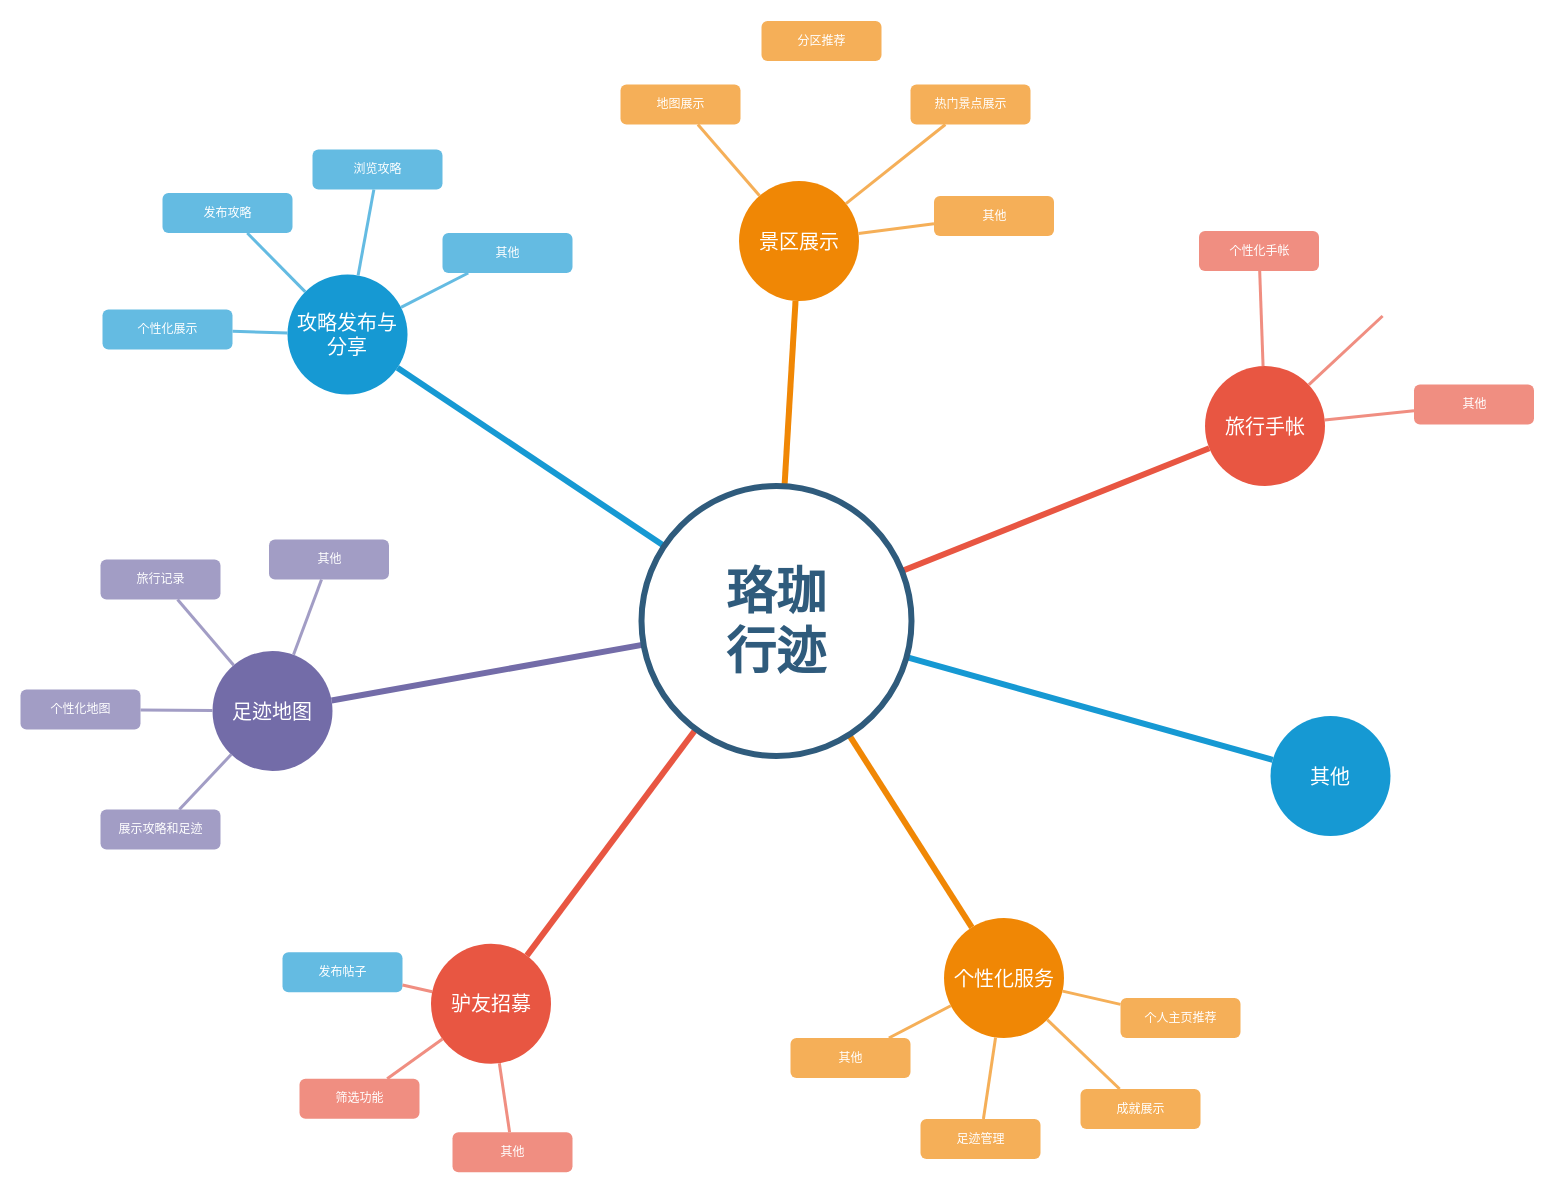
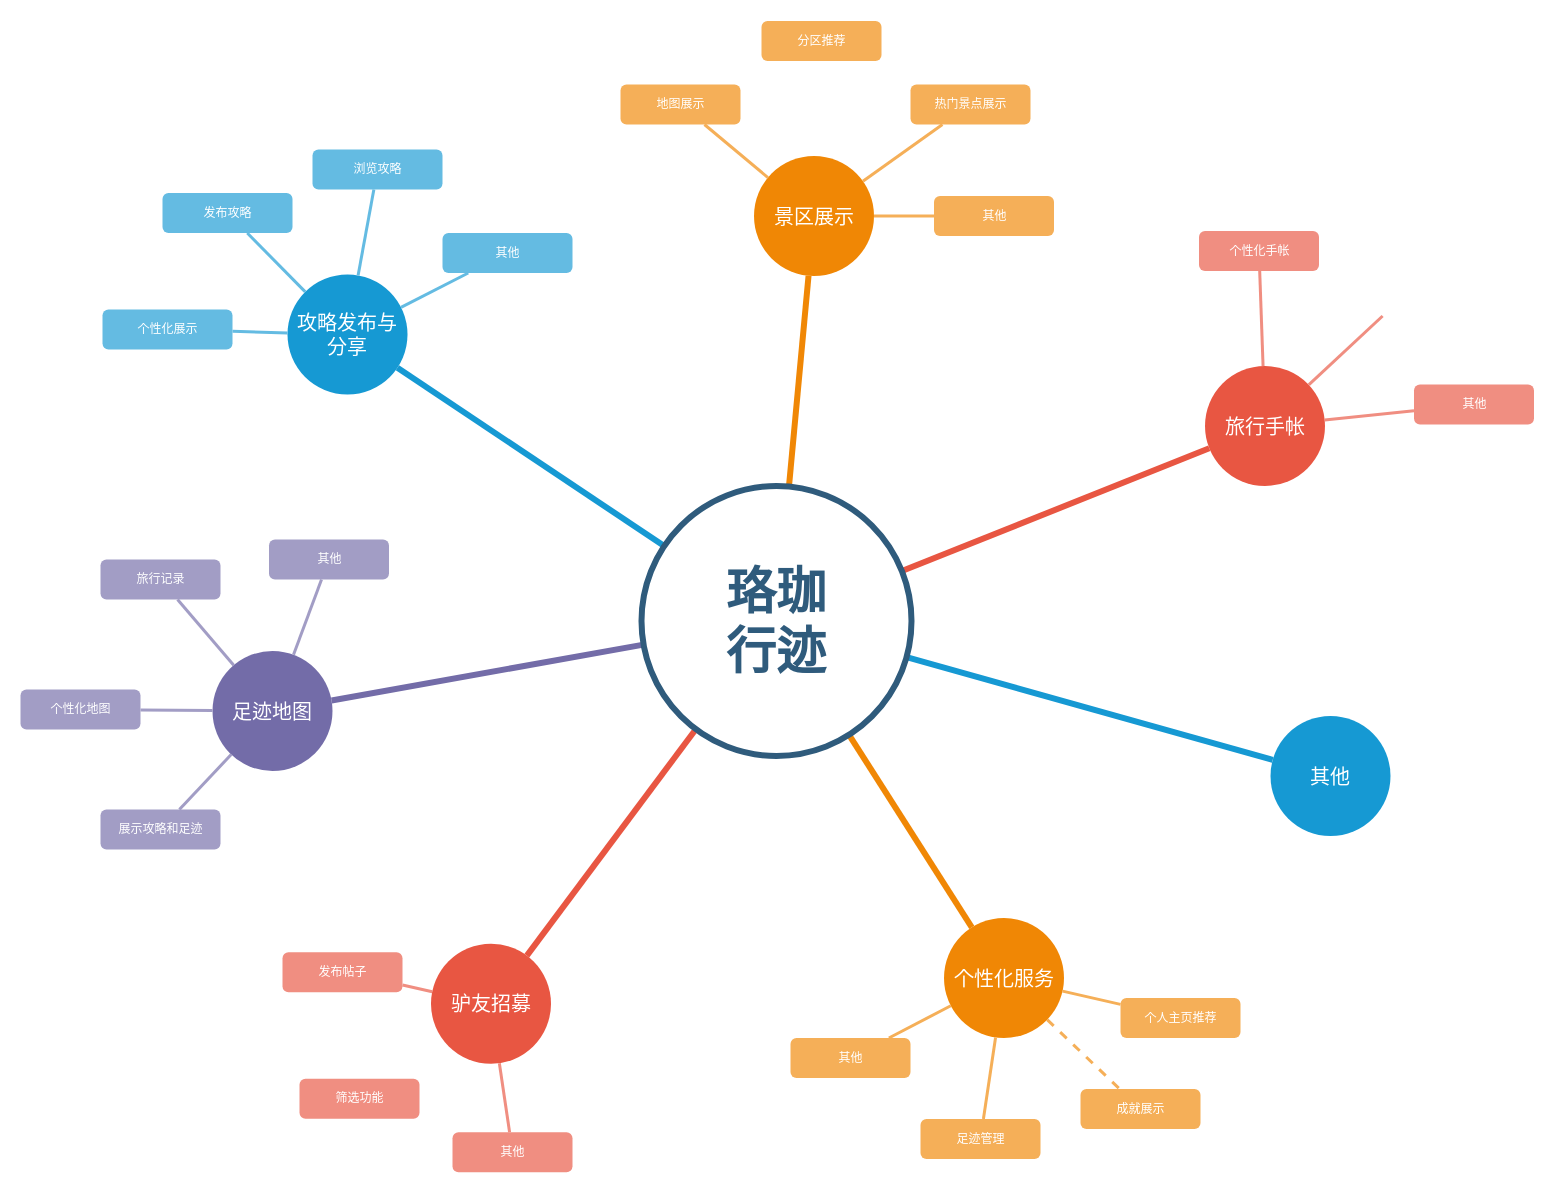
  <mxCell id="0" />
  <mxCell id="1" parent="0" />
  <mxCell id="2" value="攻略发布与分享" style="ellipse;whiteSpace=wrap;html=1;shadow=0;fontFamily=Helvetica;fontSize=20;fontColor=#FFFFFF;align=center;strokeWidth=3;fillColor=#1699D3;strokeColor=none;" vertex="1" parent="1"><mxGeometry x="287" y="274" width="120" height="120" as="geometry" /></mxCell>
- <mxCell id="3" value="景区展示" style="ellipse;whiteSpace=wrap;html=1;shadow=0;fontFamily=Helvetica;fontSize=20;fontColor=#FFFFFF;align=center;strokeWidth=3;fillColor=#F08705;strokeColor=none;gradientColor=none;" vertex="1" parent="1"><mxGeometry x="738.5" y="180.5" width="120" height="120" as="geometry" /></mxCell>
+ <mxCell id="3" value="景区展示" style="ellipse;whiteSpace=wrap;html=1;shadow=0;fontFamily=Helvetica;fontSize=20;fontColor=#FFFFFF;align=center;strokeWidth=3;fillColor=#F08705;strokeColor=none;gradientColor=none;" vertex="1" parent="1"><mxGeometry x="753.5" y="155.5" width="120" height="120" as="geometry" /></mxCell>
  <mxCell id="4" value="旅行手帐" style="ellipse;whiteSpace=wrap;html=1;shadow=0;fontFamily=Helvetica;fontSize=20;fontColor=#FFFFFF;align=center;strokeWidth=3;fillColor=#E85642;strokeColor=none;" vertex="1" parent="1"><mxGeometry x="1204.5" y="365.5" width="120" height="120" as="geometry" /></mxCell>
  <mxCell id="5" value="其他" style="ellipse;whiteSpace=wrap;html=1;shadow=0;fontFamily=Helvetica;fontSize=20;fontColor=#FFFFFF;align=center;strokeWidth=3;fillColor=#1699D3;strokeColor=none;" vertex="1" parent="1"><mxGeometry x="1270" y="715.5" width="120" height="120" as="geometry" /></mxCell>
  <mxCell id="6" value="个性化服务" style="ellipse;whiteSpace=wrap;html=1;shadow=0;fontFamily=Helvetica;fontSize=20;fontColor=#FFFFFF;align=center;strokeWidth=3;fillColor=#F08705;strokeColor=none;" vertex="1" parent="1"><mxGeometry x="943.5" y="917.5" width="120" height="120" as="geometry" /></mxCell>
  <mxCell id="7" value="驴友招募" style="ellipse;whiteSpace=wrap;html=1;shadow=0;fontFamily=Helvetica;fontSize=20;fontColor=#FFFFFF;align=center;strokeWidth=3;fillColor=#E85642;strokeColor=none;" vertex="1" parent="1"><mxGeometry x="430.5" y="943.25" width="120" height="120" as="geometry" /></mxCell>
  <mxCell id="8" style="endArrow=none;strokeWidth=6;strokeColor=#1699D3;html=1;" edge="1" parent="1" source="50" target="2"><mxGeometry relative="1" as="geometry" /></mxCell>
  <mxCell id="9" style="endArrow=none;strokeWidth=6;strokeColor=#f08705;html=1;" edge="1" parent="1" source="50" target="3"><mxGeometry relative="1" as="geometry" /></mxCell>
  <mxCell id="10" style="endArrow=none;strokeWidth=6;strokeColor=#E85642;html=1;" edge="1" parent="1" source="50" target="4"><mxGeometry relative="1" as="geometry" /></mxCell>
  <mxCell id="11" style="endArrow=none;strokeWidth=6;strokeColor=#1699D3;html=1;" edge="1" parent="1" source="50" target="5"><mxGeometry relative="1" as="geometry" /></mxCell>
  <mxCell id="12" style="endArrow=none;strokeWidth=6;strokeColor=#736CA8;html=1;" edge="1" parent="1" source="50" target="51"><mxGeometry relative="1" as="geometry" /></mxCell>
  <mxCell id="13" value="" style="edgeStyle=none;endArrow=none;strokeWidth=6;strokeColor=#F08705;html=1;" edge="1" parent="1" source="50" target="6"><mxGeometry x="181" y="226.5" width="100" height="100" as="geometry"><mxPoint x="-139" y="135.5" as="sourcePoint" /><mxPoint x="-39" y="35.5" as="targetPoint" /></mxGeometry></mxCell>
  <mxCell id="14" value="" style="edgeStyle=none;endArrow=none;strokeWidth=6;strokeColor=#E85642;html=1;" edge="1" parent="1" source="50" target="7"><mxGeometry x="181" y="226.5" width="100" height="100" as="geometry"><mxPoint x="-139" y="135.5" as="sourcePoint" /><mxPoint x="-39" y="35.5" as="targetPoint" /></mxGeometry></mxCell>
  <mxCell id="15" value="个性化展示" style="rounded=1;fillColor=#64BBE2;strokeColor=none;strokeWidth=3;shadow=0;html=1;fontColor=#FFFFFF;" vertex="1" parent="1"><mxGeometry x="102" y="309" width="130" height="40" as="geometry" /></mxCell>
  <mxCell id="16" value="发布攻略" style="rounded=1;fillColor=#64BBE2;strokeColor=none;strokeWidth=3;shadow=0;html=1;fontColor=#FFFFFF;" vertex="1" parent="1"><mxGeometry x="162" y="192.5" width="130" height="40" as="geometry" /></mxCell>
  <mxCell id="17" value="浏览攻略" style="rounded=1;fillColor=#64BBE2;strokeColor=none;strokeWidth=3;shadow=0;html=1;fontColor=#FFFFFF;" vertex="1" parent="1"><mxGeometry x="312" y="149" width="130" height="40" as="geometry" /></mxCell>
  <mxCell id="18" value="其他" style="rounded=1;fillColor=#64BBE2;strokeColor=none;strokeWidth=3;shadow=0;html=1;fontColor=#FFFFFF;" vertex="1" parent="1"><mxGeometry x="442" y="232.5" width="130" height="40" as="geometry" /></mxCell>
  <mxCell id="19" value="" style="edgeStyle=none;endArrow=none;strokeWidth=3;strokeColor=#64BBE2;html=1;" edge="1" parent="1" source="2" target="15"><mxGeometry x="-221.5" y="56.5" width="100" height="100" as="geometry"><mxPoint x="-458" y="159" as="sourcePoint" /><mxPoint x="-358" y="59" as="targetPoint" /></mxGeometry></mxCell>
  <mxCell id="20" value="" style="edgeStyle=none;endArrow=none;strokeWidth=3;strokeColor=#64BBE2;html=1;" edge="1" parent="1" source="2" target="16"><mxGeometry x="-221.5" y="56.5" width="100" height="100" as="geometry"><mxPoint x="-458" y="159" as="sourcePoint" /><mxPoint x="-358" y="59" as="targetPoint" /></mxGeometry></mxCell>
  <mxCell id="21" value="" style="edgeStyle=none;endArrow=none;strokeWidth=3;strokeColor=#64BBE2;html=1;" edge="1" parent="1" source="2" target="17"><mxGeometry x="-221.5" y="56.5" width="100" height="100" as="geometry"><mxPoint x="-458" y="159" as="sourcePoint" /><mxPoint x="-358" y="59" as="targetPoint" /></mxGeometry></mxCell>
  <mxCell id="22" value="" style="edgeStyle=none;endArrow=none;strokeWidth=3;strokeColor=#64BBE2;html=1;" edge="1" parent="1" source="2" target="18"><mxGeometry x="-221.5" y="56.5" width="100" height="100" as="geometry"><mxPoint x="-458" y="159" as="sourcePoint" /><mxPoint x="-358" y="59" as="targetPoint" /></mxGeometry></mxCell>
  <mxCell id="23" value="地图展示" style="rounded=1;fillColor=#f5af58;strokeColor=none;strokeWidth=3;shadow=0;html=1;fontColor=#FFFFFF;" vertex="1" parent="1"><mxGeometry x="620" y="84" width="120" height="40" as="geometry" /></mxCell>
  <mxCell id="24" value="分区推荐" style="rounded=1;fillColor=#f5af58;strokeColor=none;strokeWidth=3;shadow=0;html=1;fontColor=#FFFFFF;" vertex="1" parent="1"><mxGeometry x="761" y="20.5" width="120" height="40" as="geometry" /></mxCell>
  <mxCell id="25" value="热门景点展示" style="rounded=1;fillColor=#f5af58;strokeColor=none;strokeWidth=3;shadow=0;html=1;fontColor=#FFFFFF;" vertex="1" parent="1"><mxGeometry x="910" y="84" width="120" height="40" as="geometry" /></mxCell>
  <mxCell id="26" value="其他" style="rounded=1;fillColor=#f5af58;strokeColor=none;strokeWidth=3;shadow=0;html=1;fontColor=#FFFFFF;" vertex="1" parent="1"><mxGeometry x="933.5" y="195.5" width="120" height="40" as="geometry" /></mxCell>
  <mxCell id="27" value="" style="edgeStyle=none;endArrow=none;strokeWidth=3;strokeColor=#F5AF58;html=1;" edge="1" parent="1" source="3" target="23"><mxGeometry x="3.5" y="21.5" width="100" height="100" as="geometry"><mxPoint x="-346.5" y="35.5" as="sourcePoint" /><mxPoint x="-246.5" y="-64.5" as="targetPoint" /></mxGeometry></mxCell>
  <mxCell id="28" value="" style="edgeStyle=none;endArrow=none;strokeWidth=3;strokeColor=#F5AF58;html=1;" edge="1" parent="1" source="3" target="25"><mxGeometry x="3.5" y="21.5" width="100" height="100" as="geometry"><mxPoint x="-346.5" y="35.5" as="sourcePoint" /><mxPoint x="-246.5" y="-64.5" as="targetPoint" /></mxGeometry></mxCell>
  <mxCell id="29" value="" style="edgeStyle=none;endArrow=none;strokeWidth=3;strokeColor=#F5AF58;html=1;" edge="1" parent="1" source="3" target="26"><mxGeometry x="3.5" y="21.5" width="100" height="100" as="geometry"><mxPoint x="-346.5" y="35.5" as="sourcePoint" /><mxPoint x="-246.5" y="-64.5" as="targetPoint" /></mxGeometry></mxCell>
  <mxCell id="30" value="其他" style="rounded=1;fillColor=#f08e81;strokeColor=none;strokeWidth=3;shadow=0;html=1;fontColor=#FFFFFF;" vertex="1" parent="1"><mxGeometry x="1413.5" y="384" width="120" height="40" as="geometry" /></mxCell>
  <mxCell id="31" value="个性化手帐" style="rounded=1;fillColor=#f08e81;strokeColor=none;strokeWidth=3;shadow=0;html=1;fontColor=#FFFFFF;" vertex="1" parent="1"><mxGeometry x="1198.5" y="230.5" width="120" height="40" as="geometry" /></mxCell>
  <mxCell id="32" value="自定义组件" style="rounded=1;fillColor=#ffffff;strokeColor=none;strokeWidth=3;shadow=0;html=1;fontColor=#FFFFFF;" vertex="1" parent="1"><mxGeometry x="1343.5" y="275.5" width="120" height="40" as="geometry" /></mxCell>
  <mxCell id="33" value="" style="edgeStyle=none;endArrow=none;strokeWidth=3;strokeColor=#F08E81;html=1;" edge="1" parent="1" source="4" target="31"><mxGeometry x="31" y="106.5" width="100" height="100" as="geometry"><mxPoint x="-465.5" y="210.5" as="sourcePoint" /><mxPoint x="-365.5" y="110.5" as="targetPoint" /></mxGeometry></mxCell>
  <mxCell id="34" value="" style="edgeStyle=none;endArrow=none;strokeWidth=3;strokeColor=#F08E81;html=1;" edge="1" parent="1" source="4" target="32"><mxGeometry x="31" y="106.5" width="100" height="100" as="geometry"><mxPoint x="-465.5" y="210.5" as="sourcePoint" /><mxPoint x="-365.5" y="110.5" as="targetPoint" /></mxGeometry></mxCell>
  <mxCell id="35" value="" style="edgeStyle=none;endArrow=none;strokeWidth=3;strokeColor=#F08E81;html=1;" edge="1" parent="1" source="4" target="30"><mxGeometry x="31" y="106.5" width="100" height="100" as="geometry"><mxPoint x="-465.5" y="210.5" as="sourcePoint" /><mxPoint x="-365.5" y="110.5" as="targetPoint" /></mxGeometry></mxCell>
  <mxCell id="36" value="个人主页推荐" style="rounded=1;fillColor=#f5af58;strokeColor=none;strokeWidth=3;shadow=0;html=1;fontColor=#FFFFFF;" vertex="1" parent="1"><mxGeometry x="1120" y="997.5" width="120" height="40" as="geometry" /></mxCell>
  <mxCell id="37" value="成就展示" style="rounded=1;fillColor=#f5af58;strokeColor=none;strokeWidth=3;shadow=0;html=1;fontColor=#FFFFFF;" vertex="1" parent="1"><mxGeometry x="1080" y="1088.5" width="120" height="40" as="geometry" /></mxCell>
  <mxCell id="38" value="足迹管理" style="rounded=1;fillColor=#f5af58;strokeColor=none;strokeWidth=3;shadow=0;html=1;fontColor=#FFFFFF;" vertex="1" parent="1"><mxGeometry x="920" y="1118.5" width="120" height="40" as="geometry" /></mxCell>
  <mxCell id="39" value="其他" style="rounded=1;fillColor=#f5af58;strokeColor=none;strokeWidth=3;shadow=0;html=1;fontColor=#FFFFFF;" vertex="1" parent="1"><mxGeometry x="790" y="1037.5" width="120" height="40" as="geometry" /></mxCell>
  <mxCell id="40" value="" style="edgeStyle=none;endArrow=none;strokeWidth=3;strokeColor=#F5AF58;html=1;" edge="1" parent="1" source="6" target="36"><mxGeometry x="243.5" y="39" width="100" height="100" as="geometry"><mxPoint x="23.5" y="-252.5" as="sourcePoint" /><mxPoint x="123.5" y="-352.5" as="targetPoint" /></mxGeometry></mxCell>
- <mxCell id="41" value="" style="edgeStyle=none;endArrow=none;strokeWidth=3;strokeColor=#F5AF58;html=1;" edge="1" parent="1" source="6" target="37"><mxGeometry x="243.5" y="39" width="100" height="100" as="geometry"><mxPoint x="23.5" y="-252.5" as="sourcePoint" /><mxPoint x="123.5" y="-352.5" as="targetPoint" /></mxGeometry></mxCell>
+ <mxCell id="41" value="" style="edgeStyle=none;endArrow=none;strokeWidth=3;strokeColor=#F5AF58;html=1;dashed=1;" edge="1" parent="1" source="6" target="37"><mxGeometry x="243.5" y="39" width="100" height="100" as="geometry"><mxPoint x="23.5" y="-252.5" as="sourcePoint" /><mxPoint x="123.5" y="-352.5" as="targetPoint" /></mxGeometry></mxCell>
  <mxCell id="42" value="" style="edgeStyle=none;endArrow=none;strokeWidth=3;strokeColor=#F5AF58;html=1;" edge="1" parent="1" source="6" target="38"><mxGeometry x="243.5" y="39" width="100" height="100" as="geometry"><mxPoint x="23.5" y="-252.5" as="sourcePoint" /><mxPoint x="123.5" y="-352.5" as="targetPoint" /></mxGeometry></mxCell>
  <mxCell id="43" value="" style="edgeStyle=none;endArrow=none;strokeWidth=3;strokeColor=#F5AF58;html=1;" edge="1" parent="1" source="6" target="39"><mxGeometry x="243.5" y="39" width="100" height="100" as="geometry"><mxPoint x="23.5" y="-252.5" as="sourcePoint" /><mxPoint x="123.5" y="-352.5" as="targetPoint" /></mxGeometry></mxCell>
- <mxCell id="44" value="发布帖子" style="rounded=1;fillColor=#64bbe2;strokeColor=none;strokeWidth=3;shadow=0;html=1;fontColor=#FFFFFF;" vertex="1" parent="1"><mxGeometry x="282" y="951.75" width="120" height="40" as="geometry" /></mxCell>
+ <mxCell id="44" value="发布帖子" style="rounded=1;fillColor=#f08e81;strokeColor=none;strokeWidth=3;shadow=0;html=1;fontColor=#FFFFFF;" vertex="1" parent="1"><mxGeometry x="282" y="951.75" width="120" height="40" as="geometry" /></mxCell>
  <mxCell id="45" value="筛选功能" style="rounded=1;fillColor=#f08e81;strokeColor=none;strokeWidth=3;shadow=0;html=1;fontColor=#FFFFFF;" vertex="1" parent="1"><mxGeometry x="299" y="1078.25" width="120" height="40" as="geometry" /></mxCell>
  <mxCell id="46" value="其他" style="rounded=1;fillColor=#f08e81;strokeColor=none;strokeWidth=3;shadow=0;html=1;fontColor=#FFFFFF;" vertex="1" parent="1"><mxGeometry x="452" y="1131.75" width="120" height="40" as="geometry" /></mxCell>
  <mxCell id="47" value="" style="edgeStyle=none;endArrow=none;strokeWidth=3;strokeColor=#F08E81;html=1;" edge="1" parent="1" source="7" target="44"><mxGeometry x="188.5" y="51.5" width="100" height="100" as="geometry"><mxPoint x="60.5" y="-76.75" as="sourcePoint" /><mxPoint x="160.5" y="-176.75" as="targetPoint" /></mxGeometry></mxCell>
- <mxCell id="48" value="" style="edgeStyle=none;endArrow=none;strokeWidth=3;strokeColor=#F08E81;html=1;" edge="1" parent="1" source="7" target="45"><mxGeometry x="188.5" y="51.5" width="100" height="100" as="geometry"><mxPoint x="60.5" y="-76.75" as="sourcePoint" /><mxPoint x="160.5" y="-176.75" as="targetPoint" /></mxGeometry></mxCell>
  <mxCell id="49" value="" style="edgeStyle=none;endArrow=none;strokeWidth=3;strokeColor=#F08E81;html=1;" edge="1" parent="1" source="7" target="46"><mxGeometry x="188.5" y="51.5" width="100" height="100" as="geometry"><mxPoint x="60.5" y="-76.75" as="sourcePoint" /><mxPoint x="160.5" y="-176.75" as="targetPoint" /></mxGeometry></mxCell>
  <mxCell id="50" value="&lt;font style=&quot;font-size: 50px;&quot;&gt;珞珈&lt;/font&gt;&lt;div style=&quot;font-size: 50px;&quot;&gt;&lt;font style=&quot;font-size: 50px;&quot;&gt;行迹&lt;/font&gt;&lt;/div&gt;" style="ellipse;whiteSpace=wrap;html=1;shadow=0;fontFamily=Helvetica;fontSize=30;fontColor=#2F5B7C;align=center;strokeColor=#2F5B7C;strokeWidth=6;fillColor=#FFFFFF;fontStyle=1;gradientColor=none;" vertex="1" parent="1"><mxGeometry x="641" y="485.5" width="270" height="270" as="geometry" /></mxCell>
  <mxCell id="51" value="足迹地图" style="ellipse;whiteSpace=wrap;html=1;shadow=0;fontFamily=Helvetica;fontSize=20;fontColor=#FFFFFF;align=center;strokeWidth=3;fillColor=#736ca8;strokeColor=none;" vertex="1" parent="1"><mxGeometry x="212" y="650.5" width="120" height="120" as="geometry" /></mxCell>
  <mxCell id="52" value="个性化地图" style="rounded=1;fillColor=#a29dc5;strokeColor=none;strokeWidth=3;shadow=0;html=1;fontColor=#FFFFFF;" vertex="1" parent="1"><mxGeometry x="20" y="689" width="120" height="40" as="geometry" /></mxCell>
  <mxCell id="53" value="旅行记录" style="rounded=1;fillColor=#a29dc5;strokeColor=none;strokeWidth=3;shadow=0;html=1;fontColor=#FFFFFF;" vertex="1" parent="1"><mxGeometry x="100" y="559" width="120" height="40" as="geometry" /></mxCell>
  <mxCell id="54" value="其他" style="rounded=1;fillColor=#a29dc5;strokeColor=none;strokeWidth=3;shadow=0;html=1;fontColor=#FFFFFF;" vertex="1" parent="1"><mxGeometry x="268.5" y="539" width="120" height="40" as="geometry" /></mxCell>
  <mxCell id="55" value="展示攻略和足迹" style="rounded=1;fillColor=#a29dc5;strokeColor=none;strokeWidth=3;shadow=0;html=1;fontColor=#FFFFFF;" vertex="1" parent="1"><mxGeometry x="100" y="809" width="120" height="40" as="geometry" /></mxCell>
  <mxCell id="56" value="" style="edgeStyle=none;endArrow=none;strokeWidth=3;strokeColor=#A29DC5;html=1;" edge="1" parent="1" source="51" target="52"><mxGeometry x="-1498" y="-303.5" width="100" height="100" as="geometry"><mxPoint x="-1598" y="-274.5" as="sourcePoint" /><mxPoint x="-1498" y="-374.5" as="targetPoint" /></mxGeometry></mxCell>
  <mxCell id="57" value="" style="edgeStyle=none;endArrow=none;strokeWidth=3;strokeColor=#A29DC5;html=1;" edge="1" parent="1" source="51" target="53"><mxGeometry x="-1498" y="-303.5" width="100" height="100" as="geometry"><mxPoint x="-1598" y="-274.5" as="sourcePoint" /><mxPoint x="-1498" y="-374.5" as="targetPoint" /></mxGeometry></mxCell>
  <mxCell id="58" value="" style="edgeStyle=none;endArrow=none;strokeWidth=3;strokeColor=#A29DC5;html=1;" edge="1" parent="1" source="51" target="54"><mxGeometry x="-1498" y="-303.5" width="100" height="100" as="geometry"><mxPoint x="-1598" y="-274.5" as="sourcePoint" /><mxPoint x="-1498" y="-374.5" as="targetPoint" /></mxGeometry></mxCell>
  <mxCell id="59" value="" style="edgeStyle=none;endArrow=none;strokeWidth=3;strokeColor=#A29DC5;html=1;" edge="1" parent="1" source="51" target="55"><mxGeometry x="-1498" y="-303.5" width="100" height="100" as="geometry"><mxPoint x="-1598" y="-274.5" as="sourcePoint" /><mxPoint x="-1498" y="-374.5" as="targetPoint" /></mxGeometry></mxCell>
